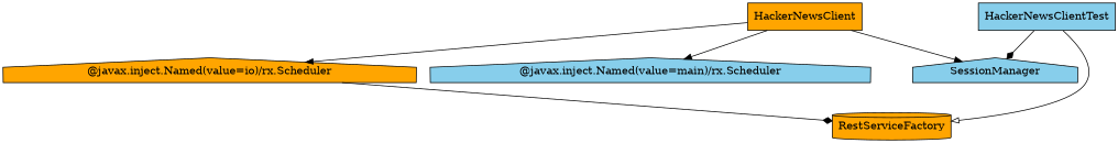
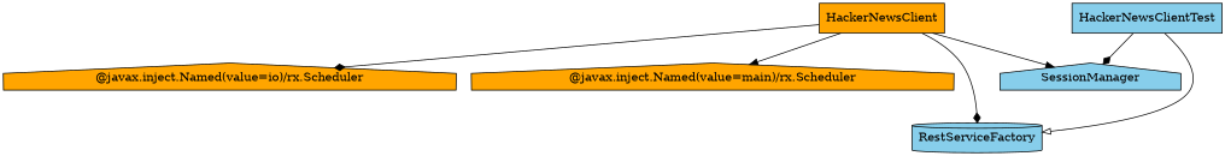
  digraph {
    concentrate=true
    node [fillcolor=skyblue shape=house style=filled]
    edge [arrowhead=normal]
    n1 [fillcolor=orange label="@javax.inject.Named(value=io)/rx.Scheduler"]
    HackerNewsClient [fillcolor=orange shape=box]
-   n3 [label="@javax.inject.Named(value=main)/rx.Scheduler"]
-   RestServiceFactory [fillcolor=orange shape=cylinder]
+   n3 [fillcolor=orange label="@javax.inject.Named(value=main)/rx.Scheduler"]
+   RestServiceFactory [shape=cylinder]
    SessionManager
    HackerNewsClientTest [shape=box]
-   HackerNewsClient -> n1
+   HackerNewsClient -> n1 [arrowhead=diamond]
    HackerNewsClient -> n3
-   n1 -> RestServiceFactory [arrowhead=diamond]
+   HackerNewsClient -> RestServiceFactory [arrowhead=diamond]
    HackerNewsClient -> SessionManager
    HackerNewsClientTest -> RestServiceFactory [arrowhead=onormal]
    HackerNewsClientTest -> SessionManager [arrowhead=diamond]
  }
